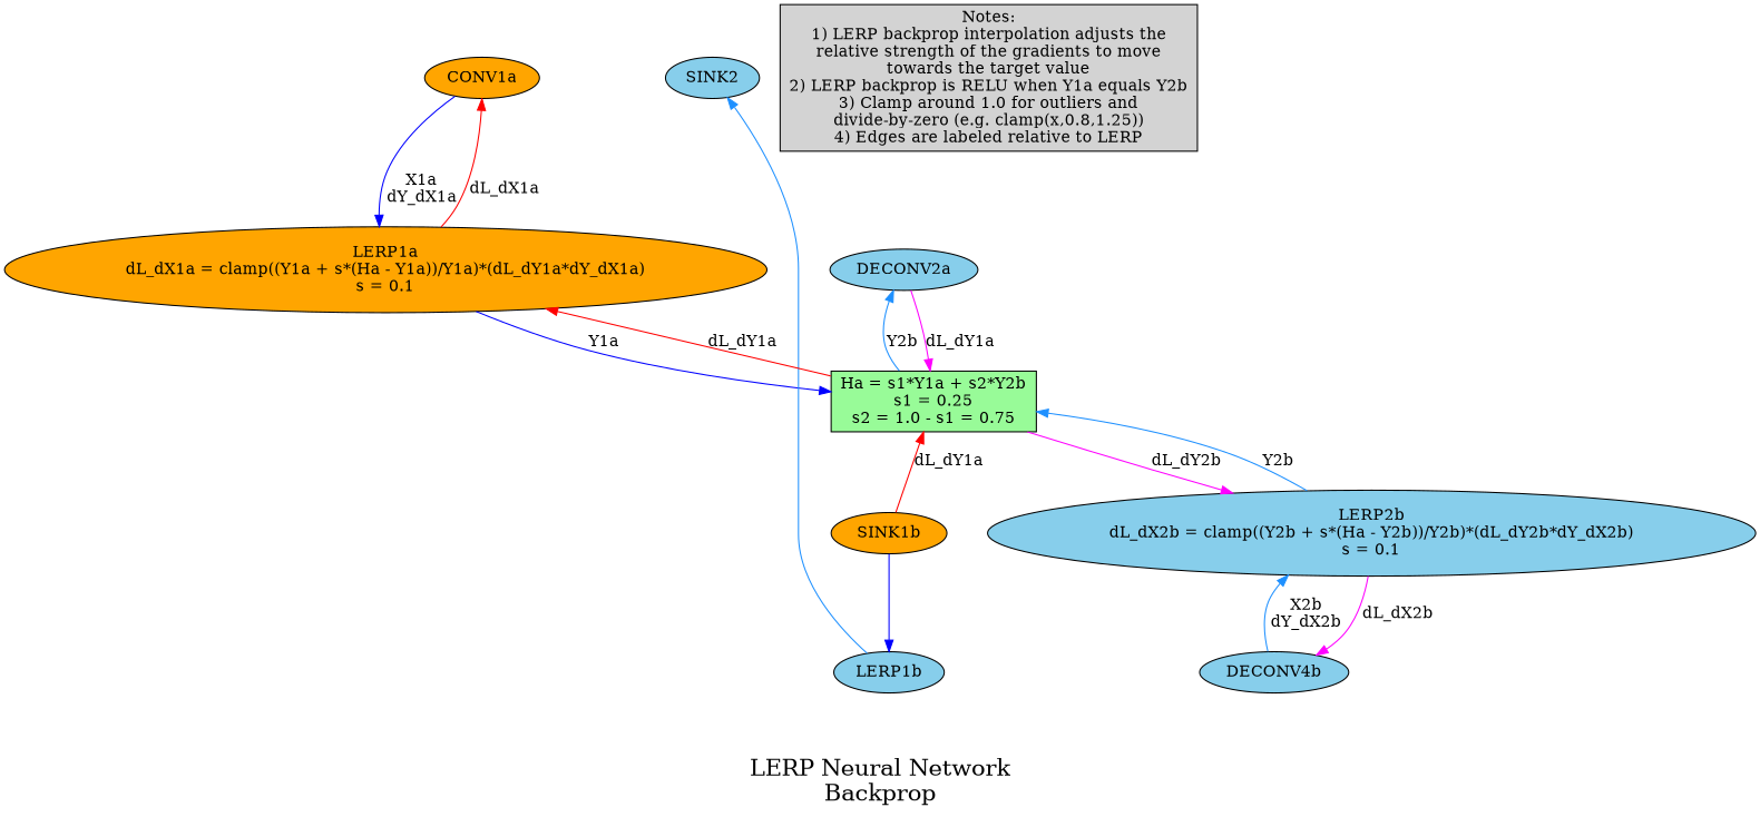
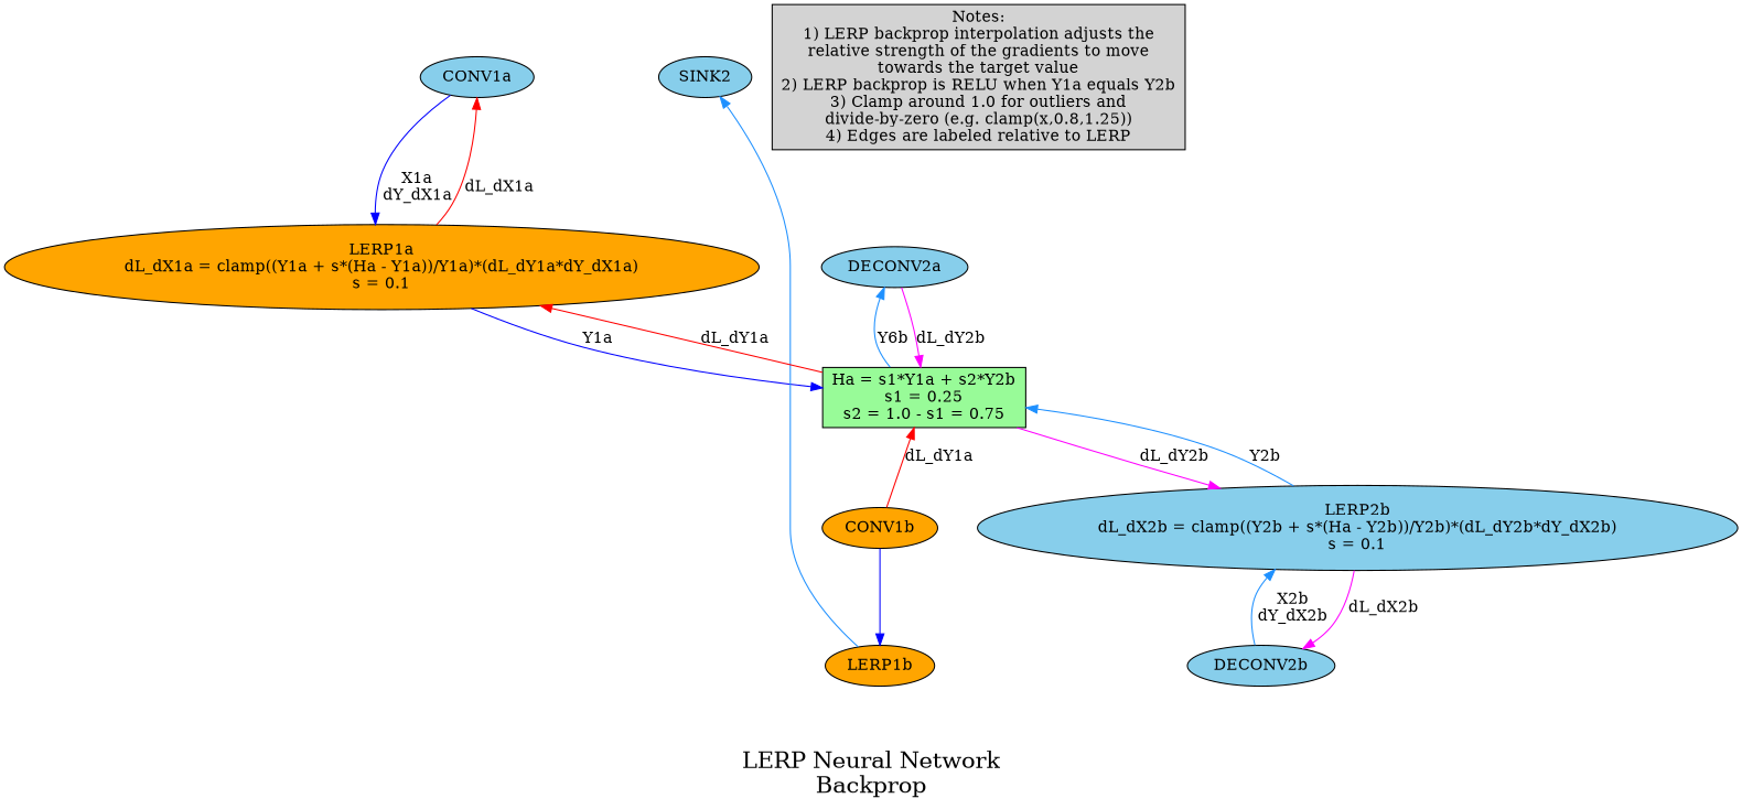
  digraph {
    fontsize=20
    label="LERP Neural Network\nBackprop"
    node [fillcolor=orange style=filled]
-   CONV1a
+   CONV1a [fillcolor=skyblue]
    SINK2 [fillcolor=skyblue]
    n3 [label="LERP1a\ndL_dX1a = clamp((Y1a + s*(Ha - Y1a))/Y1a)*(dL_dY1a*dY_dX1a)\ns = 0.1"]
    DECONV2a [fillcolor=skyblue]
-   CONV1b [label=SINK1b]
+   CONV1b
    n6 [fillcolor=skyblue label="LERP2b\ndL_dX2b = clamp((Y2b + s*(Ha - Y2b))/Y2b)*(dL_dY2b*dY_dX2b)\ns = 0.1"]
-   LERP1b [fillcolor=skyblue]
-   DECONV2b [fillcolor=skyblue label=DECONV4b]
+   LERP1b
+   DECONV2b [fillcolor=skyblue]
    n9 [fillcolor=palegreen label="Ha = s1*Y1a + s2*Y2b\ns1 = 0.25\ns2 = 1.0 - s1 = 0.75" shape=box]
    n10 [FILLCOLOR=gray label="Notes:\n1) LERP backprop interpolation adjusts the\nrelative strength of the gradients to move\ntowards the target value\n2) LERP backprop is RELU when Y1a equals Y2b\n3) Clamp around 1.0 for outliers and\ndivide-by-zero (e.g. clamp(x,0.8,1.25))\n4) Edges are labeled relative to LERP" shape=box fillcolor=""]
    subgraph sub_1 {
      rank=same
      CONV1a
      SINK2
    }
    subgraph sub_2 {
      rank=same
      n3
      DECONV2a
    }
    subgraph sub_3 {
      rank=same
      CONV1b
      n6
    }
    subgraph sub_4 {
      rank=same
      LERP1b
      DECONV2b
    }
    CONV1a -> SINK2 [style=invis]
    CONV1a -> n3 [color=blue label="X1a\ndY_dX1a"]
    n3 -> CONV1a [color=red label=dL_dX1a]
    n3 -> DECONV2a [style=invis]
    n3 -> n9 [color=blue label=Y1a]
-   DECONV2a -> n9 [color=magenta label=dL_dY1a]
+   DECONV2a -> n9 [color=magenta label=dL_dY2b]
    CONV1b -> n6 [style=invis]
    CONV1b -> LERP1b [color=blue]
    CONV1b -> n9 [color=red label=dL_dY1a]
    n6 -> DECONV2b [color=magenta label=dL_dX2b]
    n6 -> n9 [color=dodgerblue label=Y2b]
    LERP1b -> SINK2 [color=dodgerblue]
    LERP1b -> DECONV2b [style=invis]
    DECONV2b -> n6 [color=dodgerblue label="X2b\ndY_dX2b"]
    n9 -> n3 [color=red label=dL_dY1a]
-   n9 -> DECONV2a [color=dodgerblue label=Y2b]
+   n9 -> DECONV2a [color=dodgerblue label=Y6b]
    n9 -> n6 [color=magenta label=dL_dY2b]
  }
